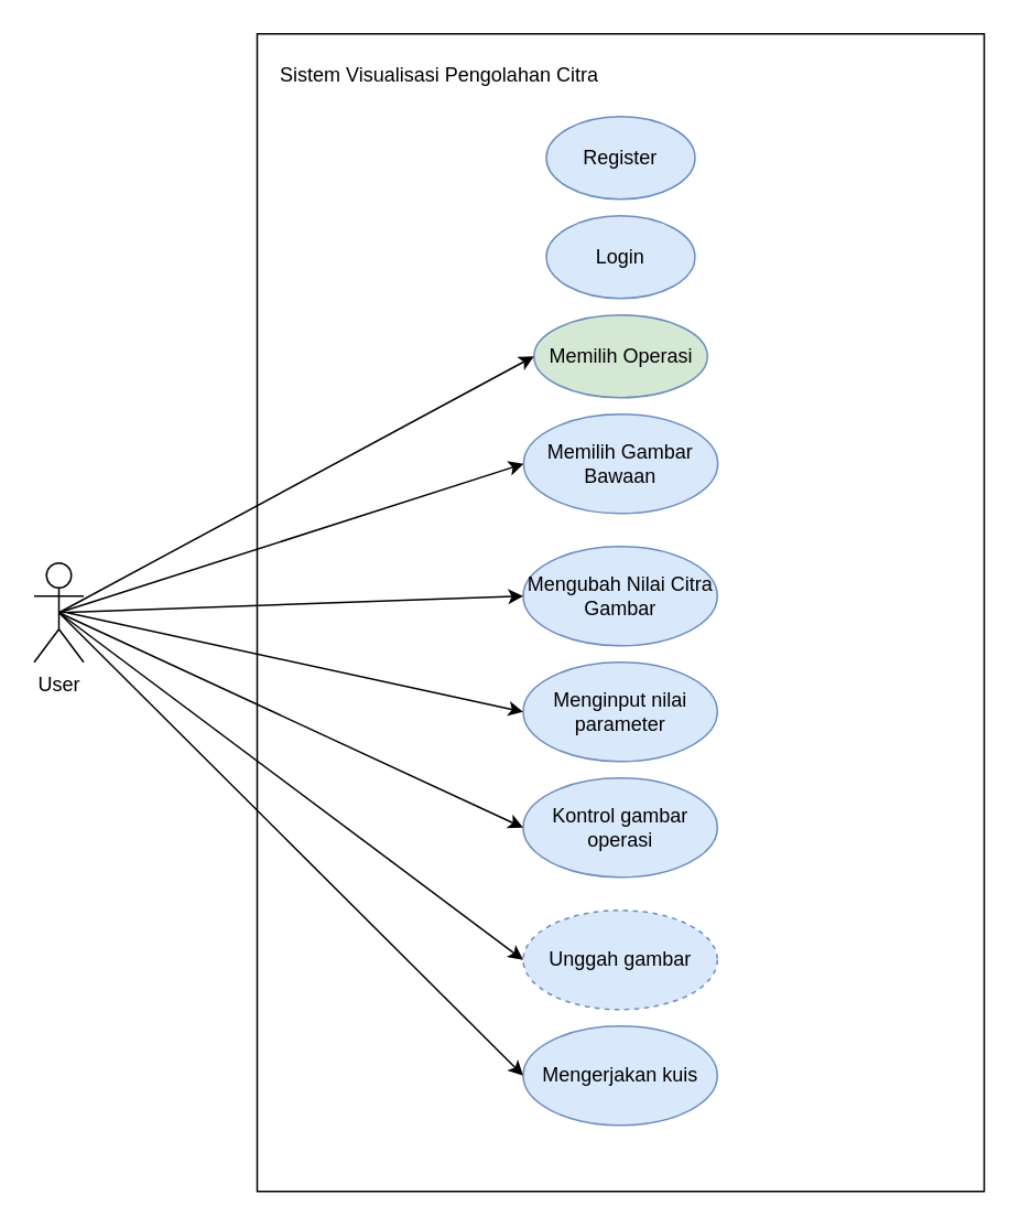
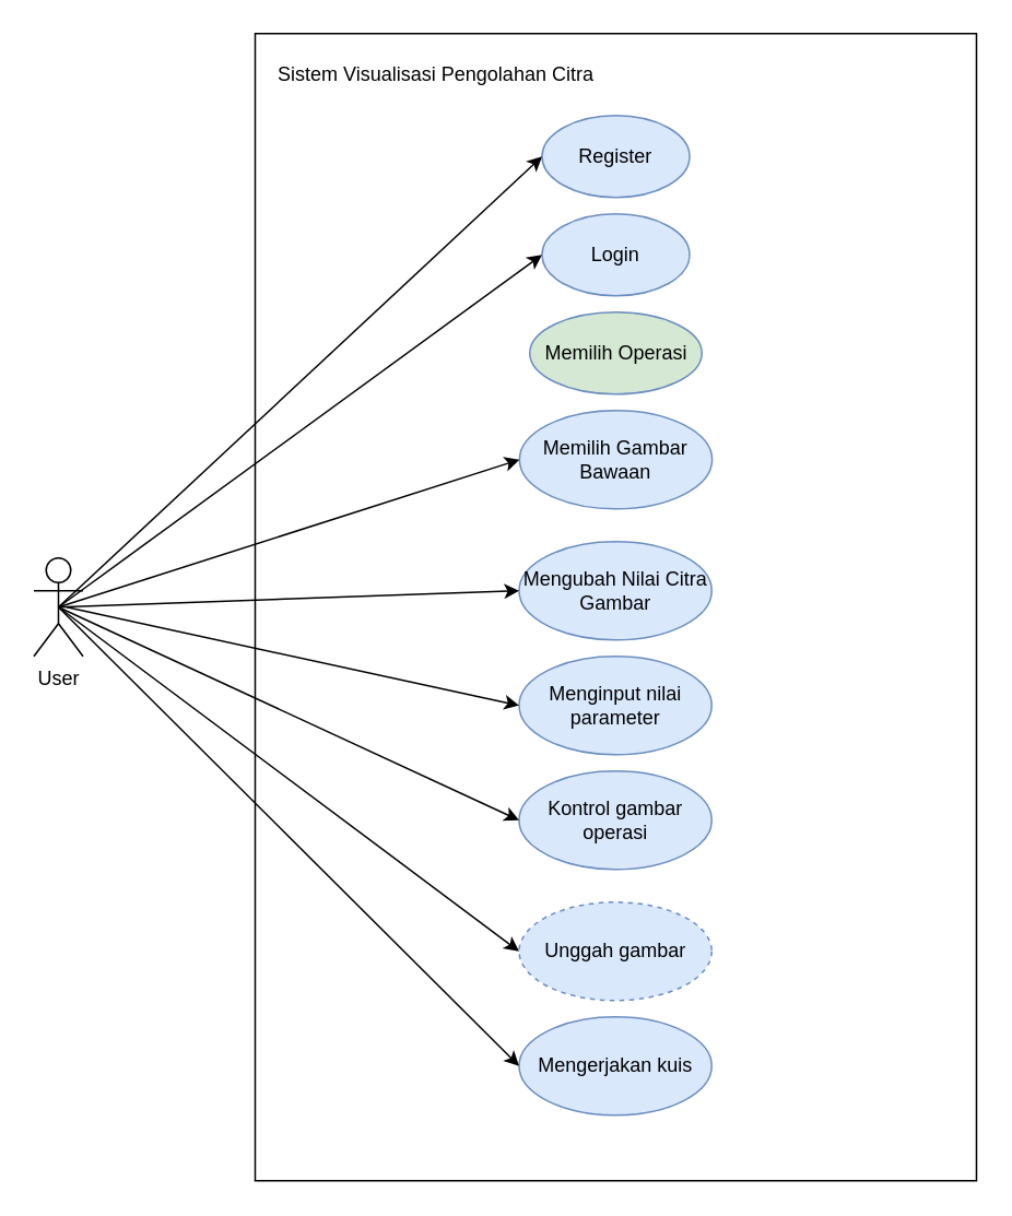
  <mxCell id="0" />
  <mxCell id="1" parent="0" />
  <mxCell id="2" value="User" style="shape=umlActor;verticalLabelPosition=bottom;verticalAlign=top;html=1;" vertex="1" parent="1"><mxGeometry x="20" y="340" width="30" height="60" as="geometry" /></mxCell>
  <mxCell id="3" value="" style="rounded=0;whiteSpace=wrap;html=1;" vertex="1" parent="1"><mxGeometry x="155" y="20" width="440" height="700" as="geometry" /></mxCell>
  <mxCell id="4" value="Sistem Visualisasi Pengolahan Citra" style="text;html=1;align=center;verticalAlign=middle;resizable=0;points=[];autosize=1;strokeColor=none;fillColor=none;" vertex="1" parent="1"><mxGeometry x="155" y="30" width="220" height="30" as="geometry" /></mxCell>
  <mxCell id="5" value="Login" style="ellipse;whiteSpace=wrap;html=1;fillColor=#dae8fc;strokeColor=#6c8ebf;" vertex="1" parent="1"><mxGeometry x="330" y="130" width="90" height="50" as="geometry" /></mxCell>
  <mxCell id="6" value="Register" style="ellipse;whiteSpace=wrap;html=1;fillColor=#dae8fc;strokeColor=#6c8ebf;" vertex="1" parent="1"><mxGeometry x="330" y="70" width="90" height="50" as="geometry" /></mxCell>
+ <mxCell id="7" value="" style="endArrow=classic;html=1;rounded=0;exitX=0.5;exitY=0.5;exitDx=0;exitDy=0;exitPerimeter=0;entryX=0;entryY=0.5;entryDx=0;entryDy=0;" edge="1" parent="1" source="2" target="6"><mxGeometry width="50" height="50" relative="1" as="geometry"><mxPoint x="250" y="370" as="sourcePoint" /><mxPoint x="300" y="320" as="targetPoint" /></mxGeometry></mxCell>
+ <mxCell id="8" value="" style="endArrow=classic;html=1;rounded=0;exitX=0.5;exitY=0.5;exitDx=0;exitDy=0;exitPerimeter=0;entryX=0;entryY=0.5;entryDx=0;entryDy=0;" edge="1" parent="1" source="2" target="5"><mxGeometry width="50" height="50" relative="1" as="geometry"><mxPoint x="45" y="380" as="sourcePoint" /><mxPoint x="340" y="105" as="targetPoint" /></mxGeometry></mxCell>
  <mxCell id="9" value="Memilih Operasi" style="ellipse;whiteSpace=wrap;html=1;fillColor=#d5e8d4;strokeColor=#6c8ebf;" vertex="1" parent="1"><mxGeometry x="322.5" y="190" width="105" height="50" as="geometry" /></mxCell>
- <mxCell id="10" value="" style="endArrow=classic;html=1;rounded=0;exitX=0.5;exitY=0.5;exitDx=0;exitDy=0;exitPerimeter=0;entryX=0;entryY=0.5;entryDx=0;entryDy=0;" edge="1" parent="1" target="9" source="2"><mxGeometry width="50" height="50" relative="1" as="geometry"><mxPoint x="60" y="520" as="sourcePoint" /><mxPoint x="365" y="255" as="targetPoint" /></mxGeometry></mxCell>
  <mxCell id="11" value="Memilih Gambar Bawaan" style="ellipse;whiteSpace=wrap;html=1;fillColor=#dae8fc;strokeColor=#6c8ebf;" vertex="1" parent="1"><mxGeometry x="316.25" y="250" width="117.5" height="60" as="geometry" /></mxCell>
  <mxCell id="12" value="" style="endArrow=classic;html=1;rounded=0;exitX=0.5;exitY=0.5;exitDx=0;exitDy=0;exitPerimeter=0;entryX=0;entryY=0.5;entryDx=0;entryDy=0;" edge="1" parent="1" source="2" target="11"><mxGeometry width="50" height="50" relative="1" as="geometry"><mxPoint x="45" y="380" as="sourcePoint" /><mxPoint x="333" y="225" as="targetPoint" /></mxGeometry></mxCell>
  <mxCell id="13" value="Mengubah Nilai Citra Gambar" style="ellipse;whiteSpace=wrap;html=1;fillColor=#dae8fc;strokeColor=#6c8ebf;" vertex="1" parent="1"><mxGeometry x="316" y="330" width="117.5" height="60" as="geometry" /></mxCell>
  <mxCell id="14" value="" style="endArrow=classic;html=1;rounded=0;exitX=0.5;exitY=0.5;exitDx=0;exitDy=0;exitPerimeter=0;entryX=0;entryY=0.5;entryDx=0;entryDy=0;" edge="1" parent="1" source="2" target="13"><mxGeometry width="50" height="50" relative="1" as="geometry"><mxPoint x="45" y="380" as="sourcePoint" /><mxPoint x="326" y="290" as="targetPoint" /></mxGeometry></mxCell>
  <mxCell id="15" value="Menginput nilai parameter" style="ellipse;whiteSpace=wrap;html=1;fillColor=#dae8fc;strokeColor=#6c8ebf;" vertex="1" parent="1"><mxGeometry x="316" y="400" width="117.5" height="60" as="geometry" /></mxCell>
  <mxCell id="16" value="" style="endArrow=classic;html=1;rounded=0;entryX=0;entryY=0.5;entryDx=0;entryDy=0;" edge="1" parent="1" target="15"><mxGeometry width="50" height="50" relative="1" as="geometry"><mxPoint x="40" y="370" as="sourcePoint" /><mxPoint x="326" y="370" as="targetPoint" /></mxGeometry></mxCell>
  <mxCell id="17" value="Kontrol gambar operasi" style="ellipse;whiteSpace=wrap;html=1;fillColor=#dae8fc;strokeColor=#6c8ebf;" vertex="1" parent="1"><mxGeometry x="316" y="470" width="117.5" height="60" as="geometry" /></mxCell>
  <mxCell id="18" value="" style="endArrow=classic;html=1;rounded=0;entryX=0;entryY=0.5;entryDx=0;entryDy=0;exitX=0.5;exitY=0.5;exitDx=0;exitDy=0;exitPerimeter=0;" edge="1" parent="1" source="2" target="17"><mxGeometry width="50" height="50" relative="1" as="geometry"><mxPoint x="50" y="380" as="sourcePoint" /><mxPoint x="326" y="440" as="targetPoint" /></mxGeometry></mxCell>
  <mxCell id="19" value="Unggah gambar" style="ellipse;whiteSpace=wrap;html=1;fillColor=#dae8fc;strokeColor=#6c8ebf;dashed=1;" vertex="1" parent="1"><mxGeometry x="316" y="550" width="117.5" height="60" as="geometry" /></mxCell>
  <mxCell id="20" value="" style="endArrow=classic;html=1;rounded=0;exitX=0.5;exitY=0.5;exitDx=0;exitDy=0;exitPerimeter=0;entryX=0;entryY=0.5;entryDx=0;entryDy=0;" edge="1" parent="1" source="2" target="19"><mxGeometry width="50" height="50" relative="1" as="geometry"><mxPoint x="45" y="380" as="sourcePoint" /><mxPoint x="326" y="510" as="targetPoint" /></mxGeometry></mxCell>
  <mxCell id="21" value="Mengerjakan kuis" style="ellipse;whiteSpace=wrap;html=1;fillColor=#dae8fc;strokeColor=#6c8ebf;" vertex="1" parent="1"><mxGeometry x="316" y="620" width="117.5" height="60" as="geometry" /></mxCell>
  <mxCell id="22" value="" style="endArrow=classic;html=1;rounded=0;entryX=0;entryY=0.5;entryDx=0;entryDy=0;exitX=0.5;exitY=0.5;exitDx=0;exitDy=0;exitPerimeter=0;" edge="1" parent="1" source="2" target="21"><mxGeometry width="50" height="50" relative="1" as="geometry"><mxPoint x="40" y="370" as="sourcePoint" /><mxPoint x="326" y="590" as="targetPoint" /></mxGeometry></mxCell>
